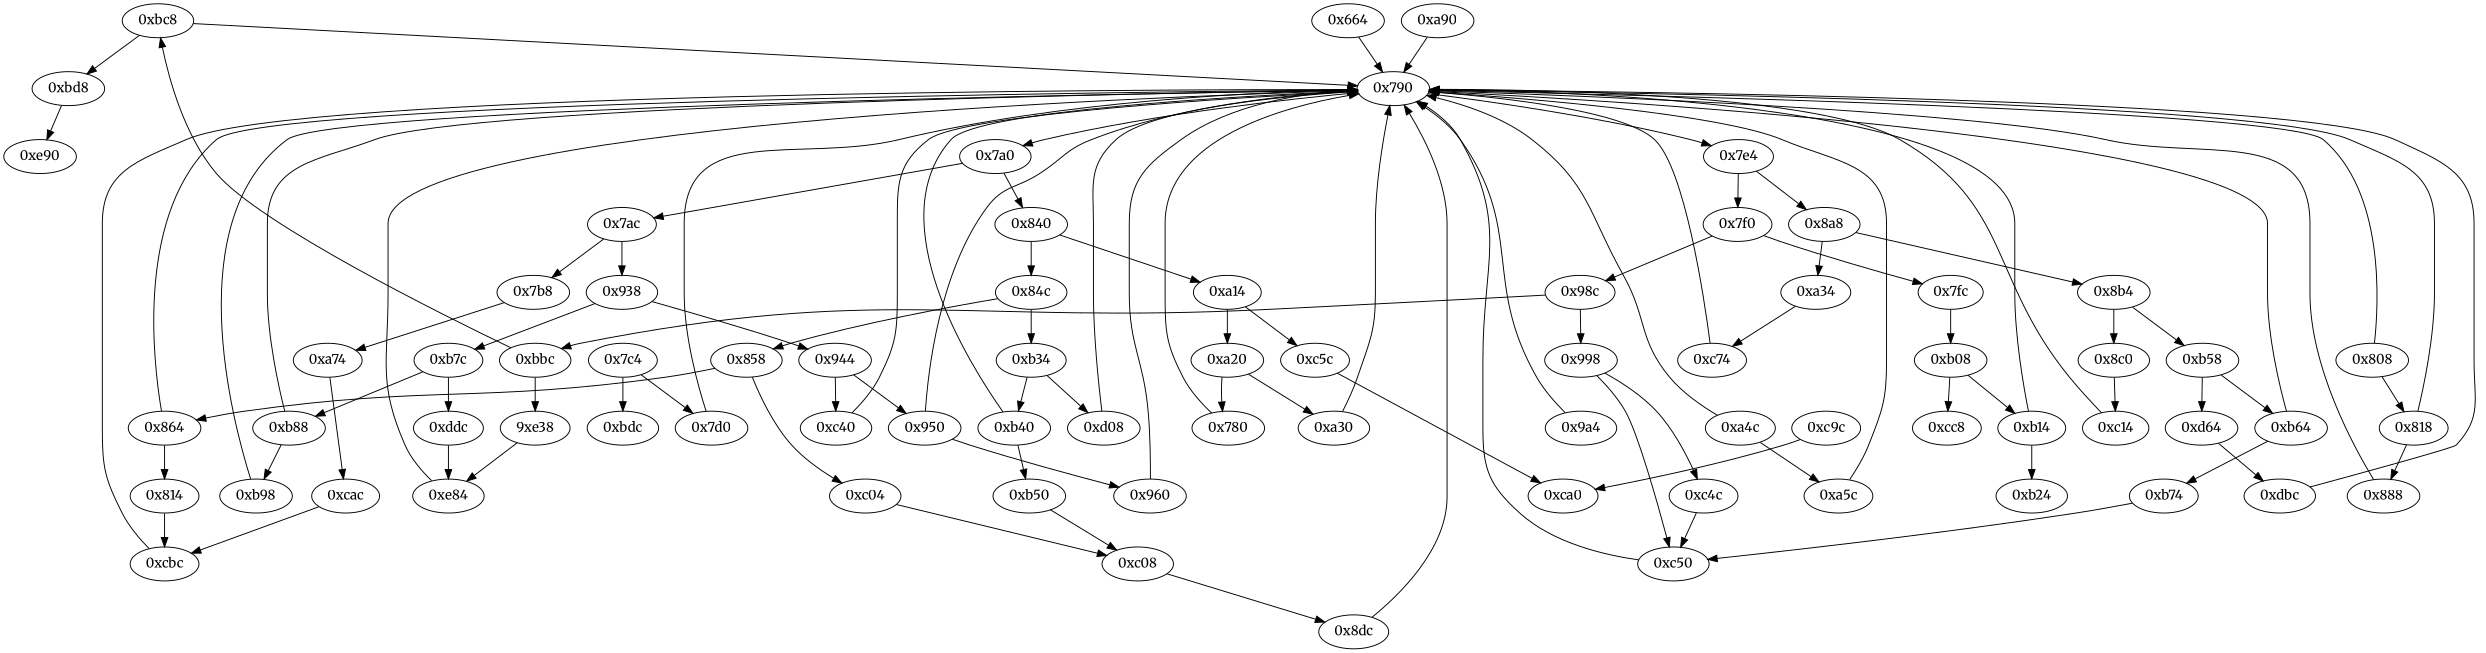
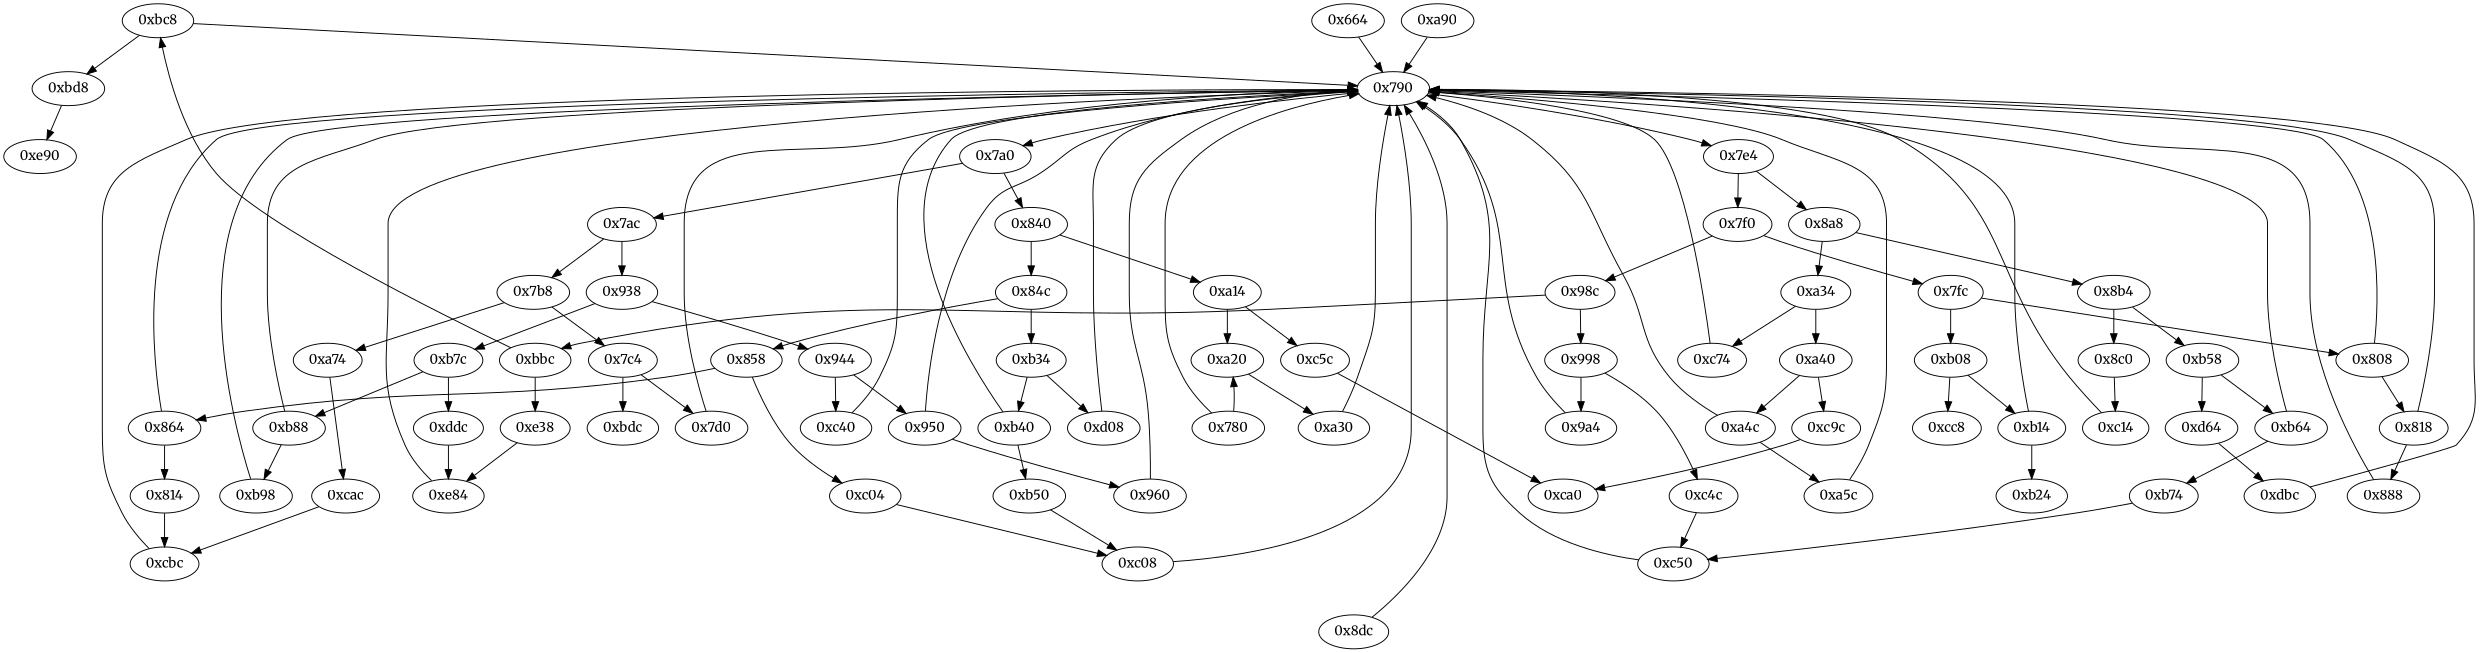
  strict digraph {
    fontname=Merriweather
    node [fontname=Merriweather opcode="[u'ldr', u'cmp', u'b']"]
    edge [fontname=Merriweather]
    "0xbd8" [opcode="[u'b']"]
    "0xe90" [opcode="[u'ldr', u'ldr', u'ldr', u'ldr', u'ldr', u'sub', u'sub', u'pop']"]
    "0xdbc" [opcode="[u'mov', u'mov', u'cmn', u'mov', u'mov', u'teq', u'mov', u'b']"]
    "0x790" [opcode="[u'mov', u'ldr', u'cmp', u'b']"]
    "0x7a0"
    "0x7e4"
    "0x7ac"
    "0x840"
    "0x8a8"
    "0x7f0"
    "0xb24" [opcode="[u'mov', u'str', u'ldr', u'b']"]
    "0x808" [opcode="[u'ldr', u'cmp', u'mov', u'b']"]
    "0x7fc"
    "0xb08"
    "0x818" [opcode="[u'ldr', u'cmp', u'mov', u'b']"]
    "0xcc8" [opcode="[u'ldr', u'ldr', u'ldr', u'sub', u'mul', u'mvn', u'ldr', u'ldr', u'ldr']"]
    "0xb14" [opcode="[u'ldr', u'cmp', u'mov', u'b']"]
    n18 [label="0x888" opcode="[u'ldrb', u'ldr', u'ldr', u'cmp', u'mov', u'b']"]
    "0xa4c" [opcode="[u'ldr', u'cmp', u'mov', u'b']"]
+   "0xa40"
    "0xc9c" [opcode="[u'mov']"]
    "0xa5c" [opcode="[u'ldr', u'ldr', u'ldr', u'cmp', u'mov', u'b']"]
    "0xca0" [opcode="[u'str', u'ldr', u'b']"]
    "0xc4c" [opcode="[u'ldr']"]
    "0xc50" [opcode="[u'bl', u'ldr', u'b']"]
    "0x780" [opcode="[u'ldr', u'cmp', u'mov', u'mov']"]
    "0xd64" [opcode="[u'sub', u'mov', u'str', u'ldr', u'ldr', u'cmp', u'mov', u'mov', u'strb', u'ldr', u'ldr', u'sub', u'mul', u'mvn', u'ldr', u'ldr', u'orr', u'mov', u'cmn', u'mov', u'cmp', u'mov']"]
    "0xb88" [opcode="[u'ldr', u'cmp', u'mov', u'b']"]
    "0xb7c"
    "0xddc" [opcode="[u'ldr', u'mov', u'str', u'ldr', u'ldr', u'rsb', u'mvn', u'mul', u'mov', u'eor', u'and', u'ldr', u'mov', u'ldr', u'cmp', u'mov', u'teq', u'ldr', u'mov', u'cmp', u'mov', u'mov', u'b']"]
    "0xb98" [opcode="[u'ldr', u'ldr', u'ldr', u'ldr', u'ldr', u'ldr', u'cmp', u'mov', u'b']"]
    "0xe84" [opcode="[u'cmp', u'mov', u'b']"]
    "0x8dc" [opcode="[u'ldr', u'ldr', u'ldr', u'ldr', u'sub', u'mul', u'eor', u'and', u'ldr', u'mov', u'mov', u'ldr', u'cmp', u'mov', u'cmp', u'mov', u'mov', u'cmp', u'mov', u'mov', u'teq', u'mov', u'b']"]
    "0x7b8"
    "0x938"
    "0xa14"
    "0x84c"
    "0x7c4"
    "0xa74"
    "0x944"
    "0xa20" [opcode="[u'ldr', u'cmp', u'mov', u'b']"]
    "0xc5c" [opcode="[u'ldr', u'ldr', u'add', u'add', u'sub', u'b']"]
    "0xb34"
    "0x858"
    "0x864" [opcode="[u'ldr', u'cmp', u'mov', u'b']"]
    n46 [label="0x814" opcode="[u'ldr', u'ldr', u'mov', u'ldr', u'ldrb', u'ldr', u'sub', u'ldr', u'str', u'ldr', u'rsb', u'rsb', u'b']"]
    "0xcbc" [opcode="[u'str', u'ldr', u'b']"]
    "0xc40" [opcode="[u'ldr', u'mov', u'b']"]
    "0x950" [opcode="[u'ldr', u'cmp', u'mov', u'b']"]
    "0x960" [opcode="[u'ldr', u'str', u'ldr', u'str', u'ldr', u'ldr', u'ldr', u'ldr', u'cmp', u'mov', u'b']"]
    "0x7d0" [opcode="[u'ldr', u'cmp', u'mov', u'ldr', u'b']"]
    "0x8b4"
    "0xb58"
    "0x8c0"
    "0xb64" [opcode="[u'ldr', u'cmp', u'mov', u'b']"]
    "0xc14" [opcode="[u'ldr', u'str', u'ldr', u'ldr', u'ldr', u'cmp', u'ldr', u'mov', u'mov', u'str', u'b']"]
    "0xb74" [opcode="[u'ldr', u'b']"]
    "0xbdc" [opcode="[u'ldr', u'ldr', u'ldr', u'sub', u'mul', u'mvn', u'ldr', u'ldr', u'ldr', u'b']"]
    "0xa30" [opcode="[u'b']"]
    "0xbc8" [opcode="[u'ldr', u'cmp', u'mov', u'b']"]
    "0xbbc"
-   "0xe38" [opcode="[u'ldr', u'mov', u'ldr', u'sub', u'mul', u'mov', u'eor', u'and', u'ldr', u'mov', u'ldr', u'cmp', u'mov', u'teq', u'ldr', u'mov', u'cmp', u'mov', u'mov']" label="9xe38"]
+   "0xe38" [opcode="[u'ldr', u'mov', u'ldr', u'sub', u'mul', u'mov', u'eor', u'and', u'ldr', u'mov', u'ldr', u'cmp', u'mov', u'teq', u'ldr', u'mov', u'cmp', u'mov', u'mov']"]
    "0xb40" [opcode="[u'ldr', u'cmp', u'mov', u'b']"]
    "0xb50" [opcode="[u'mov', u'b']"]
    "0xc08" [opcode="[u'str', u'ldr', u'b']"]
    "0xa34"
    "0x98c"
    "0xc74" [opcode="[u'ldrb', u'ldrb', u'mov', u'cmp', u'mov', u'cmp', u'mov', u'teq', u'mov', u'b']"]
    "0x998"
    "0xa90" [opcode="[u'ldr', u'ldr', u'mov', u'ldr', u'ldrb', u'str', u'ldr', u'ldr', u'ldr', u'add', u'sub', u'sub', u'mul', u'eor', u'and', u'ldr', u'mov', u'mov', u'ldr', u'ldr', u'cmp', u'mov', u'teq', u'ldr', u'mov', u'cmp', u'mov', u'cmp', u'mov', u'b']"]
    "0x9a4" [opcode="[u'ldr', u'cmp', u'mov', u'b']"]
    "0xcac" [opcode="[u'ldr', u'str', u'ldr', u'mov']"]
    "0xd08" [opcode="[u'ldr', u'mov', u'ldr', u'ldr', u'ldr', u'cmp', u'mov', u'sub', u'mul', u'mvn', u'mov', u'orr', u'ldr', u'cmn', u'mov', u'teq', u'ldr', u'mov', u'cmn', u'mov', u'cmp', u'mov', u'b']"]
    "0xc04" [opcode="[u'mov']"]
    "0x664" [opcode="[u'push', u'add', u'sub', u'str', u'ldr', u'mvn', u'ldr', u'ldr', u'str', u'ldr', u'ldr', u'ldr', u'str', u'sub', u'sub', u'add', u'mul', u'mov', u'mvn', u'orr', u'mov', u'cmn', u'ldr', u'mov', u'strb', u'ldr', u'cmp', u'mov', u'strb', u'rsb', u'sub', u'sub', u'str', u'str', u'ldr', u'ldr', u'str', u'ldr', u'ldr', u'str', u'ldr', u'str', u'ldr', u'str', u'ldr', u'ldr', u'ldr', u'str', u'ldr', u'ldr', u'str', u'ldr', u'str', u'ldr', u'str', u'ldr', u'str', u'ldr', u'str', u'ldr', u'ldr', u'add', u'str', u'ldr', u'add', u'str', u'str', u'str', u'str', u'str', u'b']"]
    "0xbd8" -> "0xe90"
    "0xdbc" -> "0x790"
    "0x790" -> "0x7a0"
    "0x790" -> "0x7e4"
    "0x7a0" -> "0x7ac"
    "0x7a0" -> "0x840"
    "0x7e4" -> "0x8a8"
    "0x7e4" -> "0x7f0"
    "0x7ac" -> "0x7b8"
    "0x7ac" -> "0x938"
    "0x840" -> "0xa14"
    "0x840" -> "0x84c"
    "0x8a8" -> "0x8b4"
    "0x8a8" -> "0xa34"
    "0x7f0" -> "0x7fc"
    "0x7f0" -> "0x98c"
    "0x808" -> "0x790"
    "0x808" -> "0x818"
+   "0x7fc" -> "0x808"
    "0x7fc" -> "0xb08"
    "0xb08" -> "0xcc8"
    "0xb08" -> "0xb14"
    "0x818" -> "0x790"
    "0x818" -> n18
    "0xb14" -> "0x790"
    "0xb14" -> "0xb24"
    n18 -> "0x790"
    "0xa4c" -> "0x790"
    "0xa4c" -> "0xa5c"
+   "0xa40" -> "0xa4c"
+   "0xa40" -> "0xc9c"
    "0xc9c" -> "0xca0"
    "0xa5c" -> "0x790"
    "0xc4c" -> "0xc50"
    "0xc50" -> "0x790"
    "0x780" -> "0x790"
    "0xd64" -> "0xdbc"
    "0xb88" -> "0x790"
    "0xb88" -> "0xb98"
    "0xb7c" -> "0xb88"
    "0xb7c" -> "0xddc"
    "0xddc" -> "0xe84"
    "0xb98" -> "0x790"
    "0xe84" -> "0x790"
    "0x8dc" -> "0x790"
+   "0x7b8" -> "0x7c4"
    "0x7b8" -> "0xa74"
    "0x938" -> "0xb7c"
    "0x938" -> "0x944"
    "0xa14" -> "0xa20"
    "0xa14" -> "0xc5c"
    "0x84c" -> "0xb34"
    "0x84c" -> "0x858"
    "0x7c4" -> "0x7d0"
    "0x7c4" -> "0xbdc"
    "0xa74" -> "0xcac"
    "0x944" -> "0xc40"
    "0x944" -> "0x950"
-   "0xa20" -> "0x780"
+   "0x780" -> "0xa20"
    "0xa20" -> "0xa30"
    "0xc5c" -> "0xca0"
    "0xb34" -> "0xb40"
    "0xb34" -> "0xd08"
    "0x858" -> "0x864"
    "0x858" -> "0xc04"
    "0x864" -> "0x790"
    "0x864" -> n46
    n46 -> "0xcbc"
    "0xcbc" -> "0x790"
    "0xc40" -> "0x790"
    "0x950" -> "0x790"
    "0x950" -> "0x960"
    "0x960" -> "0x790"
    "0x7d0" -> "0x790"
    "0x8b4" -> "0xb58"
    "0x8b4" -> "0x8c0"
    "0xb58" -> "0xd64"
    "0xb58" -> "0xb64"
    "0x8c0" -> "0xc14"
    "0xb64" -> "0x790"
    "0xb64" -> "0xb74"
    "0xc14" -> "0x790"
    "0xb74" -> "0xc50"
    "0xa30" -> "0x790"
    "0xbc8" -> "0xbd8"
    "0xbc8" -> "0x790"
    "0xbbc" -> "0xbc8"
    "0xbbc" -> "0xe38"
    "0xe38" -> "0xe84"
    "0xb40" -> "0x790"
    "0xb40" -> "0xb50"
    "0xb50" -> "0xc08"
-   "0xc08" -> "0x8dc"
+   "0xc08" -> "0x790"
+   "0xa34" -> "0xa40"
    "0xa34" -> "0xc74"
    "0x98c" -> "0xbbc"
    "0x98c" -> "0x998"
    "0xc74" -> "0x790"
    "0x998" -> "0xc4c"
-   "0x998" -> "0xc50"
+   "0x998" -> "0x9a4"
    "0xa90" -> "0x790"
    "0x9a4" -> "0x790"
    "0xcac" -> "0xcbc"
    "0xd08" -> "0x790"
    "0xc04" -> "0xc08"
    "0x664" -> "0x790"
  }
